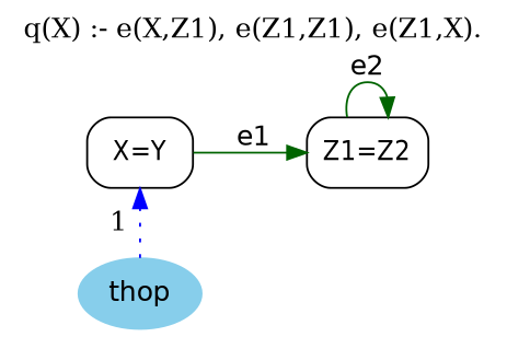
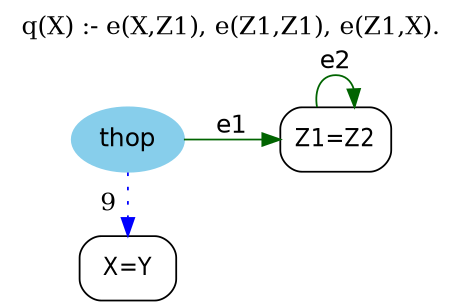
  digraph {
    label="q(X) :- e(X,Z1), e(Z1,Z1), e(Z1,X)."
    labelloc=t
    rankdir=LR
    node [fontname="Helvetica-Narrow" shape=box style=rounded]
    edge [color=darkgreen fontname=helvetica]
    n1 [height=0.5 label="Z1=Z2" width=0.79167]
    n2 [height=0.5 label="X=Y" width=0.75]
    thop [color=skyblue fillcolor=skyblue fontname=helvetica height=0.5 shape=oval style="filled,rounded" width=0.79437]
    n1 -> n1 [label=e2]
-   n2 -> n1 [label=e1]
-   thop -> n2 [color=blue constraint=false label=1 style=dotted fontname=""]
+   thop -> n1 [label=e1]
+   thop -> n2 [color=blue constraint=false label=9 style=dotted fontname=""]
  }
